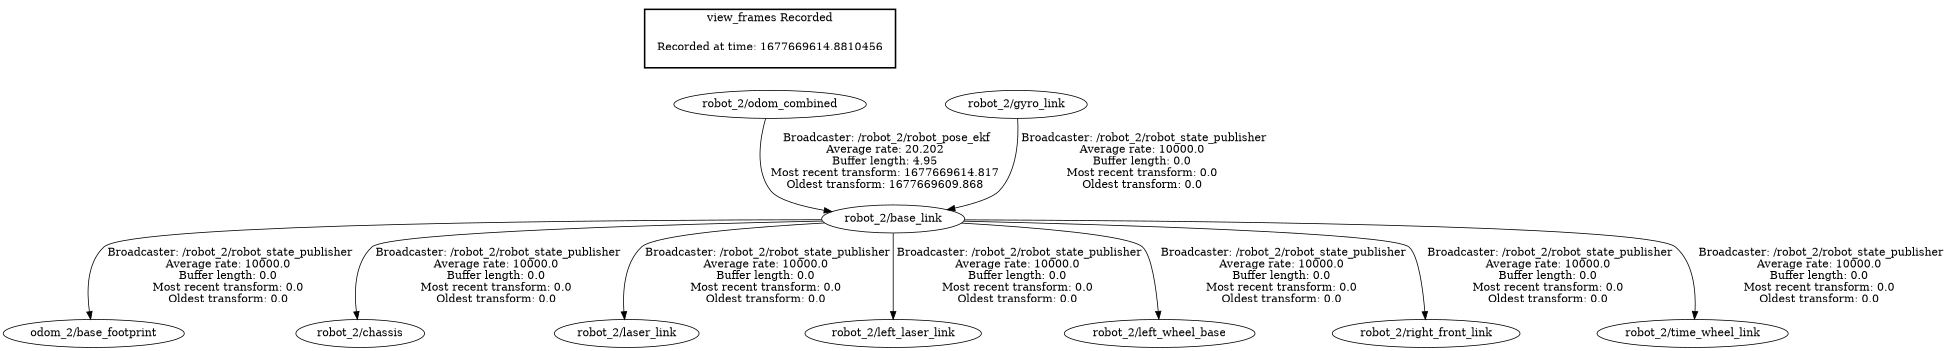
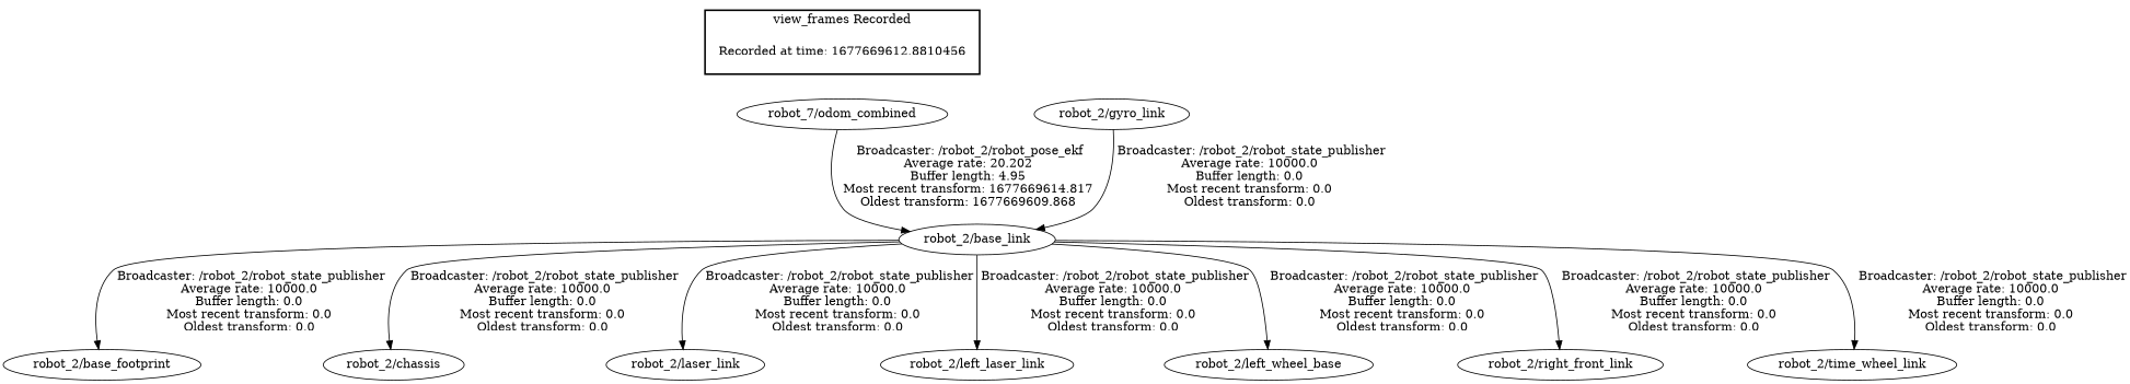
  digraph {
-   "Recorded at time: 1677669614.8810456" [shape=plaintext]
-   "robot_2/odom_combined"
+   "Recorded at time: 1677669614.8810456" [shape=plaintext label="Recorded at time: 1677669612.8810456"]
+   "robot_2/odom_combined" [label="robot_7/odom_combined"]
    "robot_2/base_link"
-   "robot_2/base_footprint" [label="odom_2/base_footprint"]
+   "robot_2/base_footprint"
    "robot_2/chassis"
    "robot_2/laser_link"
    n7 [label="robot_2/left_laser_link"]
    n8 [label="robot_2/left_wheel_base"]
    "robot_2/right_front_link"
    n10 [label="robot_2/time_wheel_link"]
    "robot_2/gyro_link"
    subgraph cluster_1 {
      color=black
      label="view_frames Recorded"
      style=bold
      "Recorded at time: 1677669614.8810456"
    }
    "Recorded at time: 1677669614.8810456" -> "robot_2/odom_combined" [style=invis]
    "robot_2/odom_combined" -> "robot_2/base_link" [label=" Broadcaster: /robot_2/robot_pose_ekf\nAverage rate: 20.202\nBuffer length: 4.95\nMost recent transform: 1677669614.817\nOldest transform: 1677669609.868\n"]
    "robot_2/base_link" -> "robot_2/base_footprint" [label=" Broadcaster: /robot_2/robot_state_publisher\nAverage rate: 10000.0\nBuffer length: 0.0\nMost recent transform: 0.0\nOldest transform: 0.0\n"]
    "robot_2/base_link" -> "robot_2/chassis" [label=" Broadcaster: /robot_2/robot_state_publisher\nAverage rate: 10000.0\nBuffer length: 0.0\nMost recent transform: 0.0\nOldest transform: 0.0\n"]
    "robot_2/base_link" -> "robot_2/laser_link" [label=" Broadcaster: /robot_2/robot_state_publisher\nAverage rate: 10000.0\nBuffer length: 0.0\nMost recent transform: 0.0\nOldest transform: 0.0\n"]
    "robot_2/base_link" -> n7 [label=" Broadcaster: /robot_2/robot_state_publisher\nAverage rate: 10000.0\nBuffer length: 0.0\nMost recent transform: 0.0\nOldest transform: 0.0\n"]
    "robot_2/base_link" -> n8 [label=" Broadcaster: /robot_2/robot_state_publisher\nAverage rate: 10000.0\nBuffer length: 0.0\nMost recent transform: 0.0\nOldest transform: 0.0\n"]
    "robot_2/base_link" -> "robot_2/right_front_link" [label=" Broadcaster: /robot_2/robot_state_publisher\nAverage rate: 10000.0\nBuffer length: 0.0\nMost recent transform: 0.0\nOldest transform: 0.0\n"]
    "robot_2/base_link" -> n10 [label=" Broadcaster: /robot_2/robot_state_publisher\nAverage rate: 10000.0\nBuffer length: 0.0\nMost recent transform: 0.0\nOldest transform: 0.0\n"]
    "robot_2/gyro_link" -> "robot_2/base_link" [label=" Broadcaster: /robot_2/robot_state_publisher\nAverage rate: 10000.0\nBuffer length: 0.0\nMost recent transform: 0.0\nOldest transform: 0.0\n"]
  }
